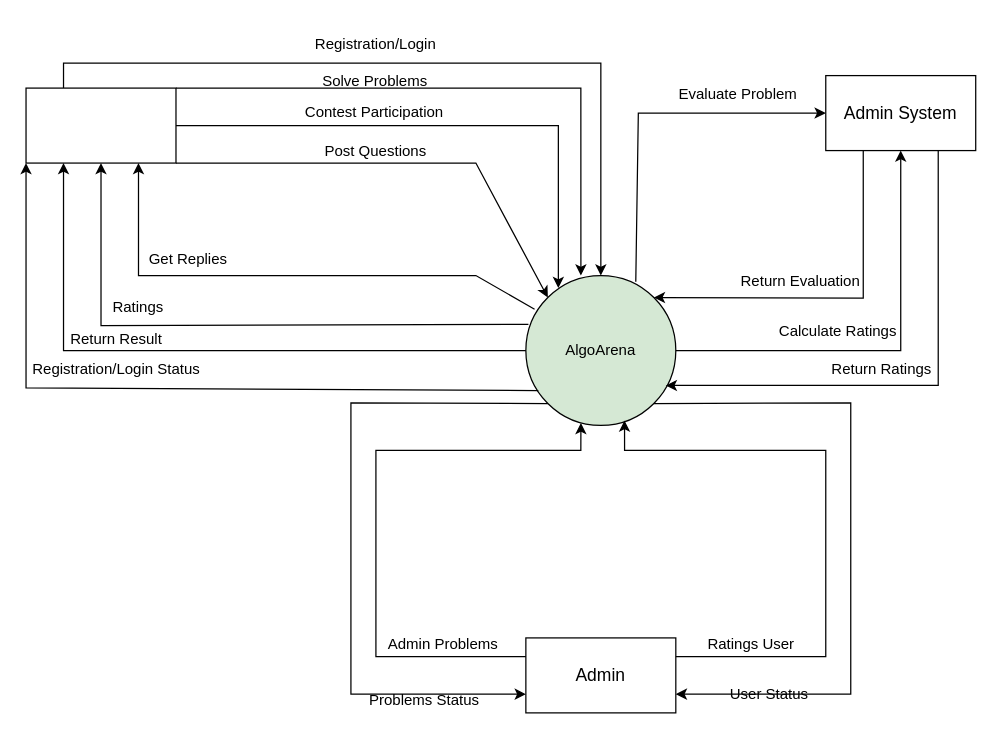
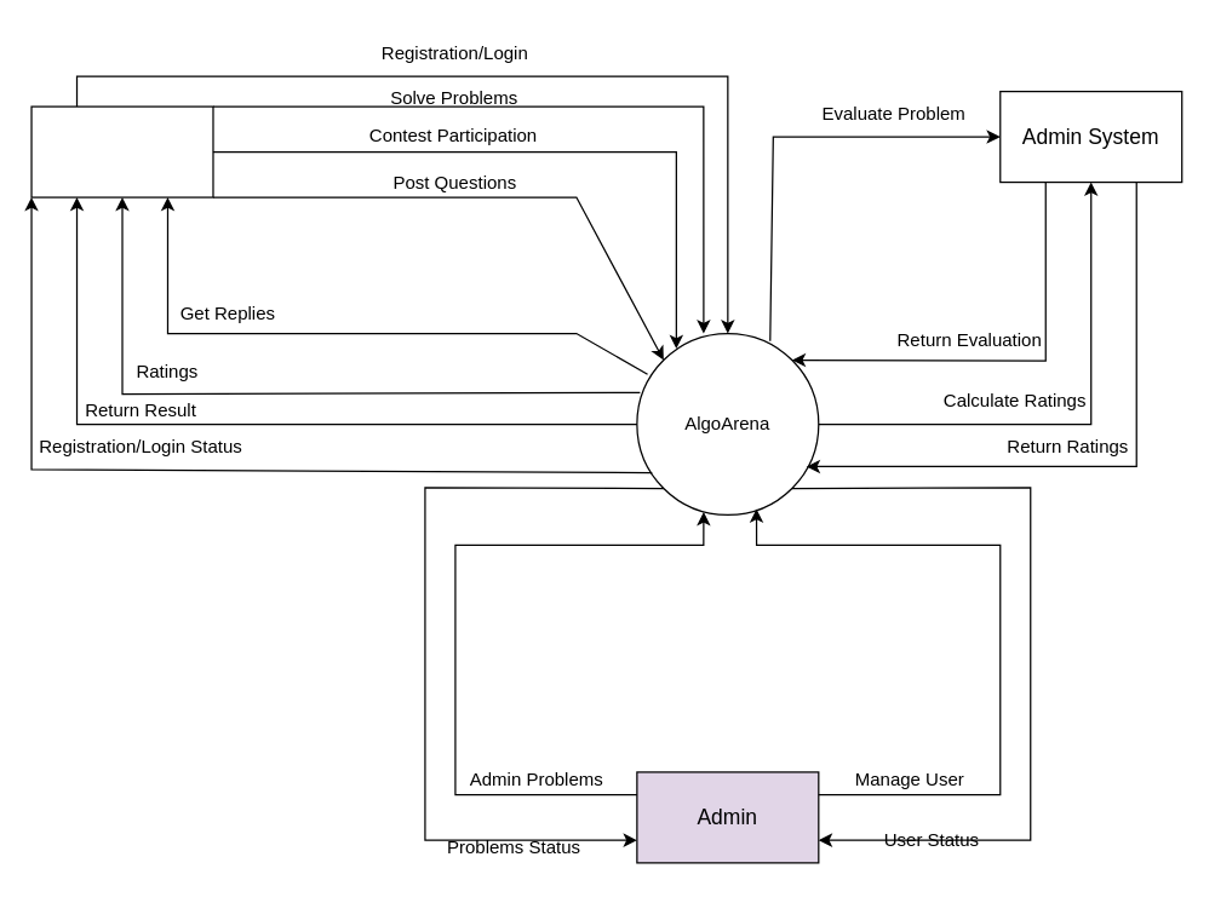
  <mxCell id="0" />
  <mxCell id="1" parent="0" />
- <mxCell id="2" value="AlgoArena" style="ellipse;whiteSpace=wrap;html=1;aspect=fixed;fillColor=#d5e8d4;" parent="1" vertex="1"><mxGeometry x="420" y="220" width="120" height="120" as="geometry" /></mxCell>
+ <mxCell id="2" value="AlgoArena" style="ellipse;whiteSpace=wrap;html=1;aspect=fixed;" parent="1" vertex="1"><mxGeometry x="420" y="220" width="120" height="120" as="geometry" /></mxCell>
  <mxCell id="3" value="Registration/Login" style="text;html=1;align=center;verticalAlign=middle;whiteSpace=wrap;rounded=0;rotation=0;" parent="1" vertex="1"><mxGeometry x="270.33" width="60" height="30" as="geometry" y="20" /></mxCell>
  <mxCell id="4" value="Registration/Login Status" style="text;html=1;align=center;verticalAlign=middle;whiteSpace=wrap;rounded=0;rotation=0;" parent="1" vertex="1"><mxGeometry x="20" y="280" width="145" height="30" as="geometry" /></mxCell>
  <mxCell id="5" value="Solve Problems" style="text;html=1;align=center;verticalAlign=middle;whiteSpace=wrap;rounded=0;rotation=0;" parent="1" vertex="1"><mxGeometry x="250" y="50" width="98.66" height="30" as="geometry" /></mxCell>
  <mxCell id="6" value="Return Result" style="text;html=1;align=center;verticalAlign=middle;whiteSpace=wrap;rounded=0;rotation=0;" parent="1" vertex="1"><mxGeometry x="36.16" y="261.01" width="112.67" height="18.99" as="geometry" /></mxCell>
  <mxCell id="7" value="Evaluate Problem" style="text;html=1;align=center;verticalAlign=middle;whiteSpace=wrap;rounded=0;rotation=0;" parent="1" vertex="1"><mxGeometry x="540" y="60" width="100" height="30" as="geometry" /></mxCell>
  <mxCell id="8" value="Return Evaluation" style="text;html=1;align=center;verticalAlign=middle;whiteSpace=wrap;rounded=0;rotation=0;" parent="1" vertex="1"><mxGeometry x="590" y="210" width="100" height="30" as="geometry" /></mxCell>
  <mxCell id="9" value="Contest Participation" style="text;html=1;align=center;verticalAlign=middle;whiteSpace=wrap;rounded=0;rotation=0;" parent="1" vertex="1"><mxGeometry x="240.33" y="75" width="117.99" height="30" as="geometry" /></mxCell>
  <mxCell id="10" value="Post Questions" style="text;html=1;align=center;verticalAlign=middle;whiteSpace=wrap;rounded=0;rotation=0;" parent="1" vertex="1"><mxGeometry x="240.33" y="111.21" width="120" height="18.79" as="geometry" /></mxCell>
  <mxCell id="11" value="Get Replies" style="text;html=1;align=center;verticalAlign=middle;whiteSpace=wrap;rounded=0;rotation=0;" parent="1" vertex="1"><mxGeometry x="110" y="193.97" width="80" height="26.03" as="geometry" /></mxCell>
  <mxCell id="12" value="Ratings" style="text;html=1;align=center;verticalAlign=middle;whiteSpace=wrap;rounded=0;rotation=0;" parent="1" vertex="1"><mxGeometry x="80" y="231.01" width="60" height="30" as="geometry" /></mxCell>
  <mxCell id="13" value="Calculate Ratings" style="text;html=1;align=center;verticalAlign=middle;whiteSpace=wrap;rounded=0;rotation=0;" parent="1" vertex="1"><mxGeometry x="620" y="250" width="100" height="30" as="geometry" /></mxCell>
  <mxCell id="14" value="Return Ratings" style="text;html=1;align=center;verticalAlign=middle;whiteSpace=wrap;rounded=0;rotation=0;" parent="1" vertex="1"><mxGeometry x="660" y="280" width="90" height="30" as="geometry" /></mxCell>
  <mxCell id="15" value="Admin Problems" style="text;html=1;align=center;verticalAlign=middle;whiteSpace=wrap;rounded=0;" parent="1" vertex="1"><mxGeometry x="300" y="500" width="108.13" height="30" as="geometry" /></mxCell>
- <mxCell id="16" value="Ratings User" style="text;html=1;align=center;verticalAlign=middle;whiteSpace=wrap;rounded=0;" parent="1" vertex="1"><mxGeometry x="552.5" y="500" width="95" height="30" as="geometry" /></mxCell>
+ <mxCell id="16" value="Manage User" style="text;html=1;align=center;verticalAlign=middle;whiteSpace=wrap;rounded=0;" parent="1" vertex="1"><mxGeometry x="552.5" y="500" width="95" height="30" as="geometry" /></mxCell>
  <mxCell id="17" value="Problems Status" style="text;html=1;align=center;verticalAlign=middle;whiteSpace=wrap;rounded=0;" parent="1" vertex="1"><mxGeometry x="290" y="545" width="98.13" height="30" as="geometry" /></mxCell>
  <mxCell id="18" value="User Status" style="text;html=1;align=center;verticalAlign=middle;whiteSpace=wrap;rounded=0;" parent="1" vertex="1"><mxGeometry x="575" y="540" width="80" height="30" as="geometry" /></mxCell>
  <mxCell id="19" value="" style="rounded=0;whiteSpace=wrap;html=1;" parent="1" vertex="1"><mxGeometry x="20" y="70" width="120" height="60" as="geometry" /></mxCell>
  <mxCell id="20" value="&lt;font style=&quot;font-size: 14px;&quot;&gt;Admin System&lt;/font&gt;" style="rounded=0;whiteSpace=wrap;html=1;" parent="1" vertex="1"><mxGeometry x="660" y="60" width="120" height="60" as="geometry" /></mxCell>
- <mxCell id="21" value="&lt;font style=&quot;font-size: 14px;&quot;&gt;Admin&lt;/font&gt;" style="rounded=0;whiteSpace=wrap;html=1;" parent="1" vertex="1"><mxGeometry x="420" y="510" width="120" height="60" as="geometry" /></mxCell>
+ <mxCell id="21" value="&lt;font style=&quot;font-size: 14px;&quot;&gt;Admin&lt;/font&gt;" style="rounded=0;whiteSpace=wrap;html=1;fillColor=#e1d5e7;" parent="1" vertex="1"><mxGeometry x="420" y="510" width="120" height="60" as="geometry" /></mxCell>
  <mxCell id="22" value="" style="endArrow=classic;html=1;rounded=0;exitX=0.083;exitY=0.767;exitDx=0;exitDy=0;exitPerimeter=0;entryX=0;entryY=1;entryDx=0;entryDy=0;" edge="1" parent="1" source="2" target="19"><mxGeometry width="50" height="50" relative="1" as="geometry"><mxPoint x="380" y="390" as="sourcePoint" /><mxPoint x="430" y="340" as="targetPoint" /><Array as="points"><mxPoint x="20" y="310" /></Array></mxGeometry></mxCell>
  <mxCell id="23" value="" style="endArrow=classic;html=1;rounded=0;entryX=0.933;entryY=0.733;entryDx=0;entryDy=0;entryPerimeter=0;exitX=0.75;exitY=1;exitDx=0;exitDy=0;" edge="1" parent="1" source="20" target="2"><mxGeometry width="50" height="50" relative="1" as="geometry"><mxPoint x="480" y="320" as="sourcePoint" /><mxPoint x="430" y="340" as="targetPoint" /><Array as="points"><mxPoint x="750" y="308" /></Array></mxGeometry></mxCell>
  <mxCell id="24" value="" style="endArrow=classic;html=1;rounded=0;exitX=1;exitY=0.5;exitDx=0;exitDy=0;entryX=0.5;entryY=1;entryDx=0;entryDy=0;" edge="1" parent="1" source="2" target="20"><mxGeometry width="50" height="50" relative="1" as="geometry"><mxPoint x="380" y="390" as="sourcePoint" /><mxPoint x="430" y="340" as="targetPoint" /><Array as="points"><mxPoint x="720" y="280" /></Array></mxGeometry></mxCell>
  <mxCell id="25" value="" style="endArrow=classic;html=1;rounded=0;entryX=1;entryY=0;entryDx=0;entryDy=0;exitX=0.25;exitY=1;exitDx=0;exitDy=0;" edge="1" parent="1" source="20" target="2"><mxGeometry width="50" height="50" relative="1" as="geometry"><mxPoint x="550" y="190" as="sourcePoint" /><mxPoint x="430" y="340" as="targetPoint" /><Array as="points"><mxPoint x="690" y="238" /></Array></mxGeometry></mxCell>
  <mxCell id="26" value="" style="endArrow=classic;html=1;rounded=0;exitX=0.733;exitY=0.042;exitDx=0;exitDy=0;exitPerimeter=0;entryX=0;entryY=0.5;entryDx=0;entryDy=0;" edge="1" parent="1" source="2" target="20"><mxGeometry width="50" height="50" relative="1" as="geometry"><mxPoint x="380" y="390" as="sourcePoint" /><mxPoint x="430" y="340" as="targetPoint" /><Array as="points"><mxPoint x="510" y="90" /></Array></mxGeometry></mxCell>
  <mxCell id="27" value="" style="endArrow=classic;html=1;rounded=0;entryX=1;entryY=0.75;entryDx=0;entryDy=0;exitX=1;exitY=1;exitDx=0;exitDy=0;" edge="1" parent="1" source="2" target="21"><mxGeometry width="50" height="50" relative="1" as="geometry"><mxPoint x="630" y="500" as="sourcePoint" /><mxPoint x="430" y="340" as="targetPoint" /><Array as="points"><mxPoint x="680" y="322" /><mxPoint x="680" y="555" /></Array></mxGeometry></mxCell>
  <mxCell id="28" value="" style="endArrow=classic;html=1;rounded=0;exitX=1;exitY=0.25;exitDx=0;exitDy=0;entryX=0.658;entryY=0.967;entryDx=0;entryDy=0;entryPerimeter=0;" edge="1" parent="1" source="21" target="2"><mxGeometry width="50" height="50" relative="1" as="geometry"><mxPoint x="380" y="390" as="sourcePoint" /><mxPoint x="430" y="340" as="targetPoint" /><Array as="points"><mxPoint x="660" y="525" /><mxPoint x="660" y="360" /><mxPoint x="499" y="360" /></Array></mxGeometry></mxCell>
  <mxCell id="29" value="" style="endArrow=classic;html=1;rounded=0;exitX=0;exitY=1;exitDx=0;exitDy=0;entryX=0;entryY=0.75;entryDx=0;entryDy=0;" edge="1" parent="1" source="2" target="21"><mxGeometry width="50" height="50" relative="1" as="geometry"><mxPoint x="380" y="390" as="sourcePoint" /><mxPoint x="430" y="340" as="targetPoint" /><Array as="points"><mxPoint x="280" y="322" /><mxPoint x="280" y="555" /></Array></mxGeometry></mxCell>
  <mxCell id="30" value="" style="endArrow=classic;html=1;rounded=0;entryX=0.367;entryY=0.983;entryDx=0;entryDy=0;entryPerimeter=0;exitX=0;exitY=0.25;exitDx=0;exitDy=0;" edge="1" parent="1" source="21" target="2"><mxGeometry width="50" height="50" relative="1" as="geometry"><mxPoint x="340" y="410" as="sourcePoint" /><mxPoint x="450" y="420" as="targetPoint" /><Array as="points"><mxPoint x="300" y="525" /><mxPoint x="300" y="360" /><mxPoint x="464" y="360" /></Array></mxGeometry></mxCell>
  <mxCell id="31" value="" style="endArrow=classic;html=1;rounded=0;entryX=0.5;entryY=0;entryDx=0;entryDy=0;exitX=0.25;exitY=0;exitDx=0;exitDy=0;" edge="1" parent="1" source="19" target="2"><mxGeometry width="50" height="50" relative="1" as="geometry"><mxPoint x="110" y="70" as="sourcePoint" /><mxPoint x="430" y="340" as="targetPoint" /><Array as="points"><mxPoint x="50" y="50" /><mxPoint x="480" y="50" /></Array></mxGeometry></mxCell>
  <mxCell id="32" value="" style="endArrow=classic;html=1;rounded=0;exitX=1;exitY=0;exitDx=0;exitDy=0;entryX=0.367;entryY=0;entryDx=0;entryDy=0;entryPerimeter=0;" edge="1" parent="1" source="19" target="2"><mxGeometry width="50" height="50" relative="1" as="geometry"><mxPoint x="380" y="390" as="sourcePoint" /><mxPoint x="430" y="340" as="targetPoint" /><Array as="points"><mxPoint x="464" y="70" /></Array></mxGeometry></mxCell>
  <mxCell id="33" value="" style="endArrow=classic;html=1;rounded=0;exitX=1;exitY=0.5;exitDx=0;exitDy=0;" edge="1" parent="1" source="19"><mxGeometry width="50" height="50" relative="1" as="geometry"><mxPoint x="380" y="390" as="sourcePoint" /><mxPoint x="446" y="230" as="targetPoint" /><Array as="points"><mxPoint x="446" y="100" /></Array></mxGeometry></mxCell>
  <mxCell id="34" value="" style="endArrow=classic;html=1;rounded=0;exitX=1;exitY=1;exitDx=0;exitDy=0;entryX=0;entryY=0;entryDx=0;entryDy=0;" edge="1" parent="1" source="19" target="2"><mxGeometry width="50" height="50" relative="1" as="geometry"><mxPoint x="380" y="390" as="sourcePoint" /><mxPoint x="430" y="340" as="targetPoint" /><Array as="points"><mxPoint x="380" y="130" /></Array></mxGeometry></mxCell>
  <mxCell id="35" value="" style="endArrow=classic;html=1;rounded=0;entryX=0.75;entryY=1;entryDx=0;entryDy=0;exitX=0.058;exitY=0.225;exitDx=0;exitDy=0;exitPerimeter=0;" edge="1" parent="1" source="2" target="19"><mxGeometry width="50" height="50" relative="1" as="geometry"><mxPoint x="370" y="220" as="sourcePoint" /><mxPoint x="430" y="340" as="targetPoint" /><Array as="points"><mxPoint x="380" y="220" /><mxPoint x="110" y="220" /></Array></mxGeometry></mxCell>
  <mxCell id="36" value="" style="endArrow=classic;html=1;rounded=0;entryX=0.25;entryY=1;entryDx=0;entryDy=0;exitX=0;exitY=0.5;exitDx=0;exitDy=0;" edge="1" parent="1" source="2" target="19"><mxGeometry width="50" height="50" relative="1" as="geometry"><mxPoint x="380" y="390" as="sourcePoint" /><mxPoint x="430" y="340" as="targetPoint" /><Array as="points"><mxPoint x="50" y="280" /></Array></mxGeometry></mxCell>
  <mxCell id="37" value="" style="endArrow=classic;html=1;rounded=0;entryX=0.5;entryY=1;entryDx=0;entryDy=0;exitX=0.017;exitY=0.325;exitDx=0;exitDy=0;exitPerimeter=0;" edge="1" parent="1" source="2" target="19"><mxGeometry width="50" height="50" relative="1" as="geometry"><mxPoint x="350" y="240" as="sourcePoint" /><mxPoint x="430" y="340" as="targetPoint" /><Array as="points"><mxPoint x="80" y="260" /></Array></mxGeometry></mxCell>
